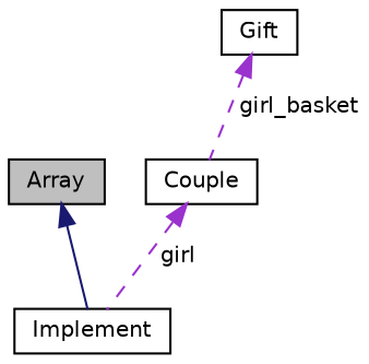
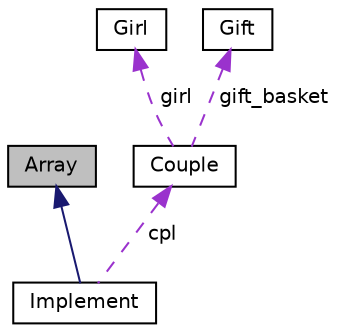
  digraph {
    node [color=black fillcolor=white fontname=Helvetica fontsize=10 shape=record style=filled]
    edge [color=darkorchid3 dir=back fontname=Helvetica fontsize=10 labelfontname=Helvetica labelfontsize=10 style=dashed]
    n1 [fillcolor=grey75 fontcolor=black height=0.2 label=Array width=0.4]
    n2 [height=0.2 label=Implement width=0.4]
    n3 [height=0.2 label=Couple width=0.4]
+   n4 [height=0.2 label=Girl width=0.4]
    n5 [height=0.2 label=Gift width=0.4]
    n1 -> n2 [color=midnightblue style=solid]
-   n3 -> n2 [label=" girl"]
-   n5 -> n3 [label=" girl_basket"]
+   n3 -> n2 [label=" cpl"]
+   n4 -> n3 [label=" girl"]
+   n5 -> n3 [label=" gift_basket"]
  }
